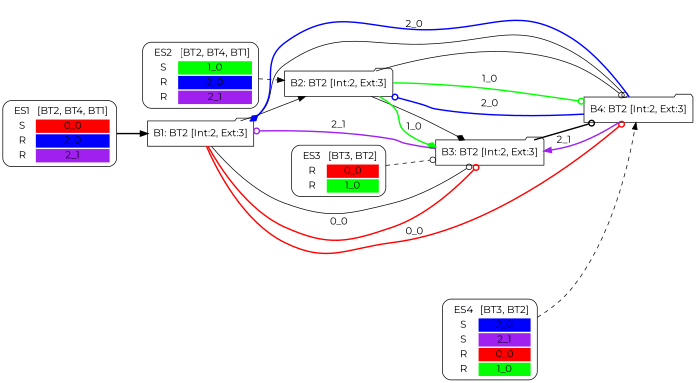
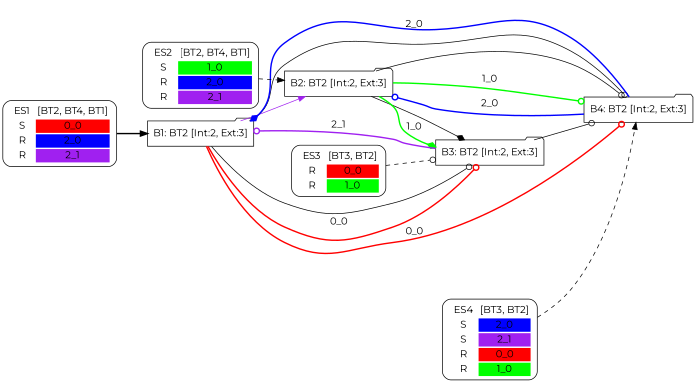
  digraph {
    fontname=Montserrat
    rankdir=LR
    node [fontname=Montserrat shape=box style=rounded]
    edge [arrowhead=odot fontname=Montserrat style=bold]
    n1 [label=<<TABLE  BORDER="0"><TR> <TD ALIGN="CENTER" BORDER="0"> ES1 </TD> <TD>[BT2, BT4, BT1]</TD> </TR><TR><TD>S</TD><TD BGCOLOR="red">0_0</TD></TR> <TR><TD>R</TD><TD BGCOLOR="blue">2_0</TD></TR> <TR><TD>R</TD><TD BGCOLOR="purple">2_1</TD></TR> </TABLE>>]
    n2 [label="B1: BT2 [Int:2, Ext:3]" shape=folder]
    n3 [label="B2: BT2 [Int:2, Ext:3]" shape=folder]
    n4 [label="B3: BT2 [Int:2, Ext:3]" shape=folder]
    n5 [label="B4: BT2 [Int:2, Ext:3]" shape=folder]
    n6 [label=<<TABLE  BORDER="0"><TR> <TD ALIGN="CENTER" BORDER="0"> ES2 </TD> <TD>[BT2, BT4, BT1]</TD> </TR><TR><TD>S</TD><TD BGCOLOR="green">1_0</TD></TR> <TR><TD>R</TD><TD BGCOLOR="blue">2_0</TD></TR> <TR><TD>R</TD><TD BGCOLOR="purple">2_1</TD></TR> </TABLE>>]
    n7 [label=<<TABLE  BORDER="0"><TR> <TD ALIGN="CENTER" BORDER="0"> ES3 </TD> <TD>[BT3, BT2]</TD> </TR><TR><TD>R</TD><TD BGCOLOR="red">0_0</TD></TR> <TR><TD>R</TD><TD BGCOLOR="green">1_0</TD></TR> </TABLE>>]
    n8 [label=<<TABLE  BORDER="0"><TR> <TD ALIGN="CENTER" BORDER="0"> ES4 </TD> <TD>[BT3, BT2]</TD> </TR><TR><TD>S</TD><TD BGCOLOR="blue">2_0</TD></TR> <TR><TD>S</TD><TD BGCOLOR="purple">2_1</TD></TR> <TR><TD>R</TD><TD BGCOLOR="red">0_0</TD></TR> <TR><TD>R</TD><TD BGCOLOR="green">1_0</TD></TR> </TABLE>>]
    n1 -> n2 [arrowhead=normal]
-   n2 -> n3 [arrowhead=normal style=""]
+   n2 -> n3 [arrowhead=normal color=purple style=""]
    n2 -> n4 [style=""]
    n2 -> n4 [color=red label="0_0"]
    n2 -> n5 [style=""]
    n2 -> n5 [color=red label="0_0"]
    n3 -> n4 [arrowhead=diamond style=""]
    n3 -> n4 [arrowhead=diamond color=green label="1_0"]
    n3 -> n5 [style=""]
    n3 -> n5 [color=green label="1_0"]
    n4 -> n2 [color=purple label="2_1"]
-   n4 -> n5
+   n4 -> n5 [style=""]
    n5 -> n2 [arrowhead=diamond color=blue label="2_0"]
    n5 -> n3 [color=blue label="2_0"]
-   n5 -> n4 [arrowhead=normal color=purple label="2_1"]
    n6 -> n3 [arrowhead=normal style=dashed]
    n7 -> n4 [style=dashed]
    n8 -> n5 [arrowhead=normal style=dashed]
  }
